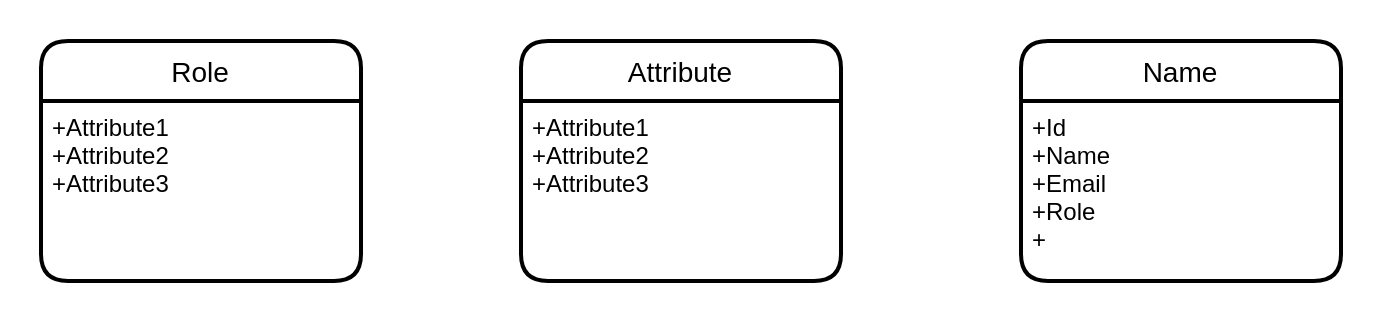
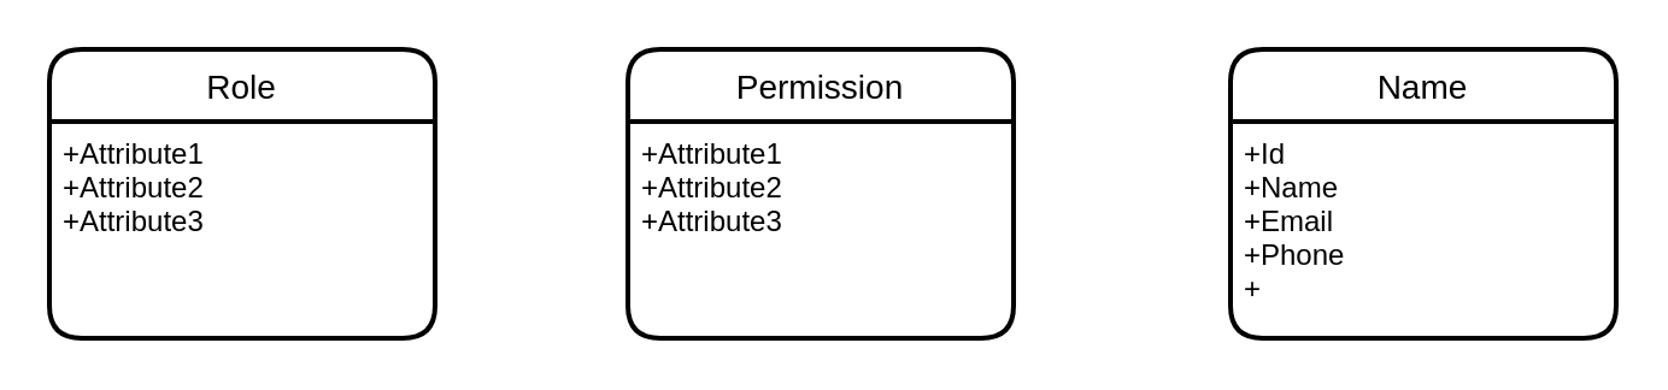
  <mxCell id="0" />
  <mxCell id="1" parent="0" />
  <mxCell id="2" value="Name" style="swimlane;childLayout=stackLayout;horizontal=1;startSize=30;horizontalStack=0;rounded=1;fontSize=14;fontStyle=0;strokeWidth=2;resizeParent=0;resizeLast=1;shadow=0;dashed=0;align=center;" vertex="1" parent="1"><mxGeometry x="510" y="20" width="160" height="120" as="geometry" /></mxCell>
- <mxCell id="3" value="+Id&#10;+Name&#10;+Email&#10;+Role&#10;+" style="align=left;strokeColor=none;fillColor=none;spacingLeft=4;fontSize=12;verticalAlign=top;resizable=0;rotatable=0;part=1;" vertex="1" parent="2"><mxGeometry y="30" width="160" height="90" as="geometry" /></mxCell>
- <mxCell id="4" value="Attribute" style="swimlane;childLayout=stackLayout;horizontal=1;startSize=30;horizontalStack=0;rounded=1;fontSize=14;fontStyle=0;strokeWidth=2;resizeParent=0;resizeLast=1;shadow=0;dashed=0;align=center;" vertex="1" parent="1"><mxGeometry x="260" y="20" width="160" height="120" as="geometry" /></mxCell>
+ <mxCell id="3" value="+Id&#10;+Name&#10;+Email&#10;+Phone&#10;+" style="align=left;strokeColor=none;fillColor=none;spacingLeft=4;fontSize=12;verticalAlign=top;resizable=0;rotatable=0;part=1;" vertex="1" parent="2"><mxGeometry y="30" width="160" height="90" as="geometry" /></mxCell>
+ <mxCell id="4" value="Permission" style="swimlane;childLayout=stackLayout;horizontal=1;startSize=30;horizontalStack=0;rounded=1;fontSize=14;fontStyle=0;strokeWidth=2;resizeParent=0;resizeLast=1;shadow=0;dashed=0;align=center;" vertex="1" parent="1"><mxGeometry x="260" y="20" width="160" height="120" as="geometry" /></mxCell>
  <mxCell id="5" value="+Attribute1&#10;+Attribute2&#10;+Attribute3" style="align=left;strokeColor=none;fillColor=none;spacingLeft=4;fontSize=12;verticalAlign=top;resizable=0;rotatable=0;part=1;" vertex="1" parent="4"><mxGeometry y="30" width="160" height="90" as="geometry" /></mxCell>
  <mxCell id="6" value="Role" style="swimlane;childLayout=stackLayout;horizontal=1;startSize=30;horizontalStack=0;rounded=1;fontSize=14;fontStyle=0;strokeWidth=2;resizeParent=0;resizeLast=1;shadow=0;dashed=0;align=center;" vertex="1" parent="1"><mxGeometry x="20" y="20" width="160" height="120" as="geometry" /></mxCell>
  <mxCell id="7" value="+Attribute1&#10;+Attribute2&#10;+Attribute3" style="align=left;strokeColor=none;fillColor=none;spacingLeft=4;fontSize=12;verticalAlign=top;resizable=0;rotatable=0;part=1;" vertex="1" parent="6"><mxGeometry y="30" width="160" height="90" as="geometry" /></mxCell>
